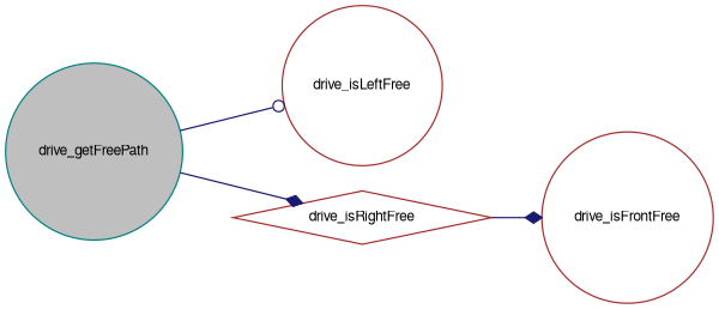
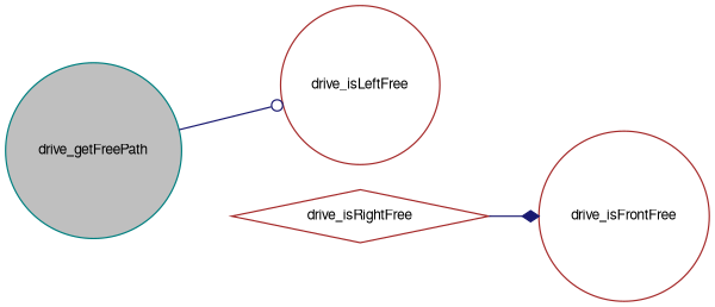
  digraph {
    rankdir=LR
    node [color=brown fillcolor=white fontname=FreeSans fontsize=10 shape=circle style=filled]
    edge [arrowhead=diamond color=midnightblue fontname=FreeSans fontsize=10 labelfontname=FreeSans labelfontsize=10 style=solid]
    n1 [color=teal fillcolor=grey75 fontcolor=black height=0.2 label=drive_getFreePath width=0.4]
    n2 [height=0.2 label=drive_isLeftFree width=0.4]
    n3 [height=0.2 label=drive_isRightFree shape=diamond width=0.4]
    n4 [height=0.2 label=drive_isFrontFree width=0.4]
    n1 -> n2 [arrowhead=odot]
-   n1 -> n3
    n3 -> n4
  }
